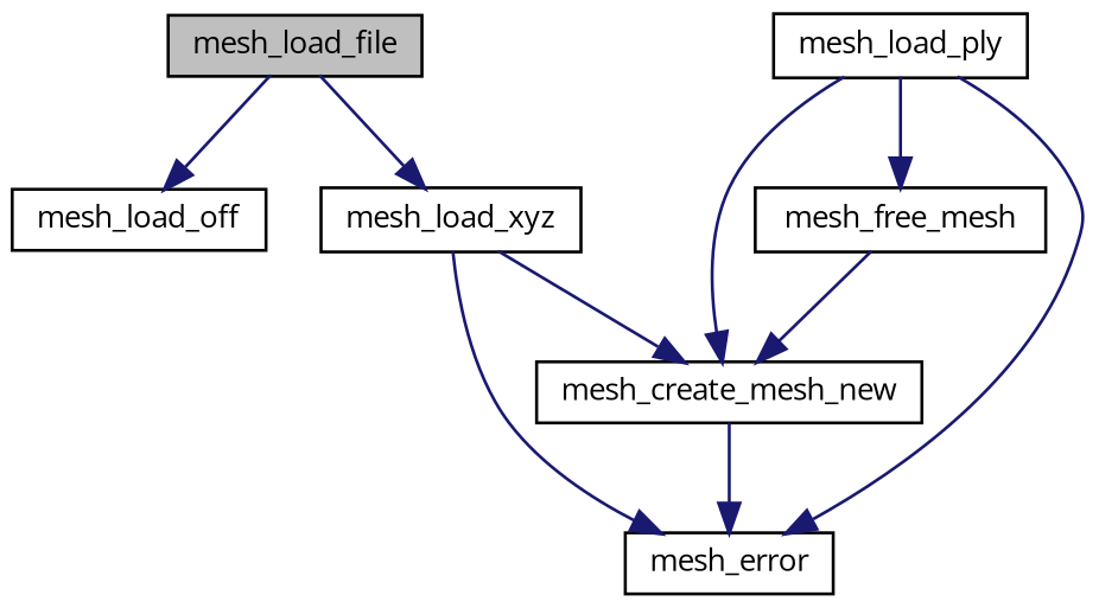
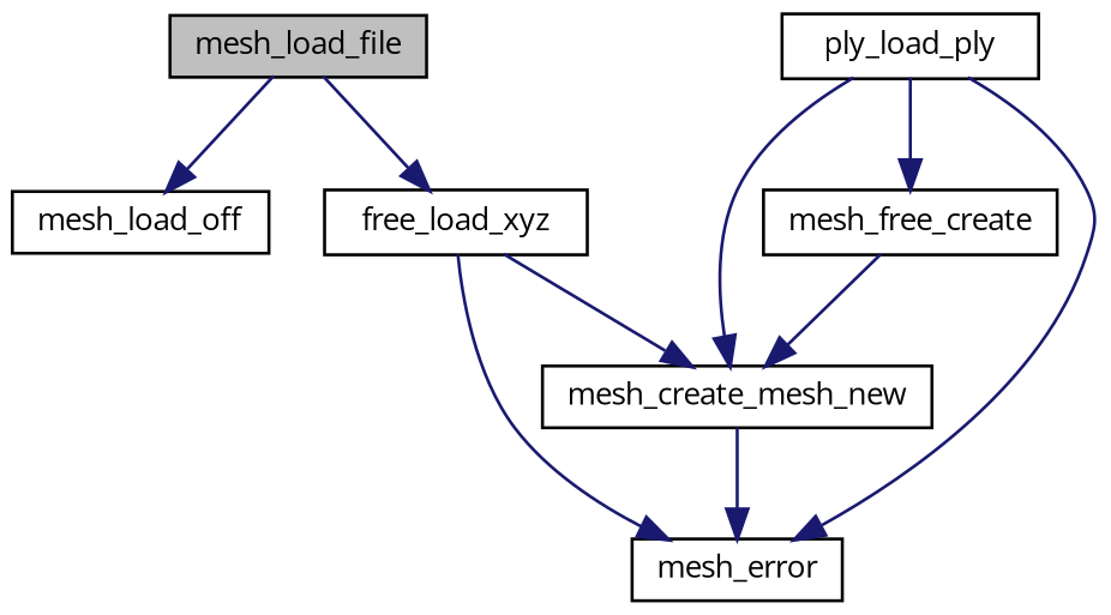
  digraph {
    fontname="Open Sans"
    rankdir=TB
    node [color=black fillcolor=white fontname="Open Sans" fontsize=10 shape=record style=filled]
    edge [color=midnightblue fontname="Open Sans" fontsize=10 labelfontname=Helvetica labelfontsize=10 style=solid]
    n1 [fillcolor=grey75 fontcolor=black height=0.2 label=mesh_load_file width=0.4]
    n2 [height=0.2 label=mesh_load_off width=0.4]
-   n3 [height=0.2 label=mesh_load_xyz width=0.4]
+   n3 [height=0.2 label=free_load_xyz width=0.4]
    n4 [height=0.2 label=mesh_error width=0.4]
-   n5 [height=0.2 label=mesh_load_ply width=0.4]
+   n5 [height=0.2 label=ply_load_ply width=0.4]
    n6 [height=0.2 label=mesh_create_mesh_new width=0.4]
-   n7 [height=0.2 label=mesh_free_mesh width=0.4]
+   n7 [height=0.2 label=mesh_free_create width=0.4]
    n1 -> n2
    n1 -> n3
    n3 -> n4
    n3 -> n6
    n5 -> n4
    n5 -> n6
    n5 -> n7
    n6 -> n4
    n7 -> n6
  }
